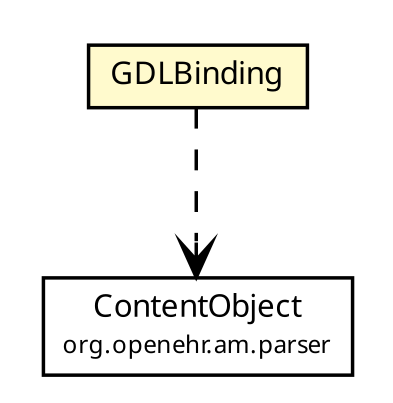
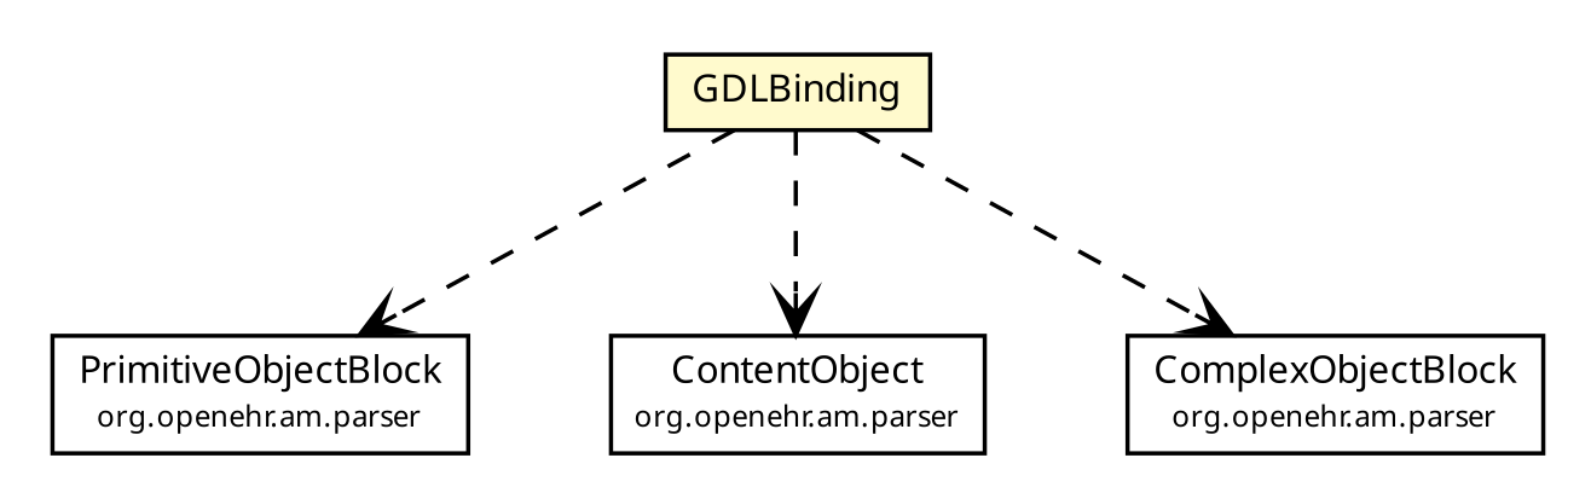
  digraph {
    fontname="Noto Serif"
    nodesep=0.25
    ranksep=0.5
    node [fontcolor=black fontname="Noto Serif" fontsize=9.0 shape=plaintext]
    edge [arrowhead=open color=black fontcolor=black fontname="Noto Serif" fontsize=10.0 headport=p labelfontname="Trebuchet MS" labelfontsize=10 style=dashed tailport=p]
    n1 [label=<<table title="se.cambio.cds.gdl.parser.GDLBinding" border="0" cellborder="1" cellspacing="0" cellpadding="2" port="p" bgcolor="lemonChiffon" href="./GDLBinding.html"> 		<tr><td><table border="0" cellspacing="0" cellpadding="1"> <tr><td align="center" balign="center"><font face="Trebuchet MS"> GDLBinding </font></td></tr> 		</table></td></tr> 		</table>>]
+   n2 [label=<<table title="org.openehr.am.parser.PrimitiveObjectBlock" border="0" cellborder="1" cellspacing="0" cellpadding="2" port="p" href="http://java.sun.com/j2se/1.4.2/docs/api/org/openehr/am/parser/PrimitiveObjectBlock.html"> 		<tr><td><table border="0" cellspacing="0" cellpadding="1"> <tr><td align="center" balign="center"><font face="Trebuchet MS"> PrimitiveObjectBlock </font></td></tr> <tr><td align="center" balign="center"><font face="Trebuchet MS" point-size="7.0"> org.openehr.am.parser </font></td></tr> 		</table></td></tr> 		</table>>]
    n3 [label=<<table title="org.openehr.am.parser.ContentObject" border="0" cellborder="1" cellspacing="0" cellpadding="2" port="p" href="http://java.sun.com/j2se/1.4.2/docs/api/org/openehr/am/parser/ContentObject.html"> 		<tr><td><table border="0" cellspacing="0" cellpadding="1"> <tr><td align="center" balign="center"><font face="Trebuchet MS"> ContentObject </font></td></tr> <tr><td align="center" balign="center"><font face="Trebuchet MS" point-size="7.0"> org.openehr.am.parser </font></td></tr> 		</table></td></tr> 		</table>>]
+   n4 [label=<<table title="org.openehr.am.parser.ComplexObjectBlock" border="0" cellborder="1" cellspacing="0" cellpadding="2" port="p" href="http://java.sun.com/j2se/1.4.2/docs/api/org/openehr/am/parser/ComplexObjectBlock.html"> 		<tr><td><table border="0" cellspacing="0" cellpadding="1"> <tr><td align="center" balign="center"><font face="Trebuchet MS"> ComplexObjectBlock </font></td></tr> <tr><td align="center" balign="center"><font face="Trebuchet MS" point-size="7.0"> org.openehr.am.parser </font></td></tr> 		</table></td></tr> 		</table>>]
+   n1 -> n2
    n1 -> n3
+   n1 -> n4
  }
